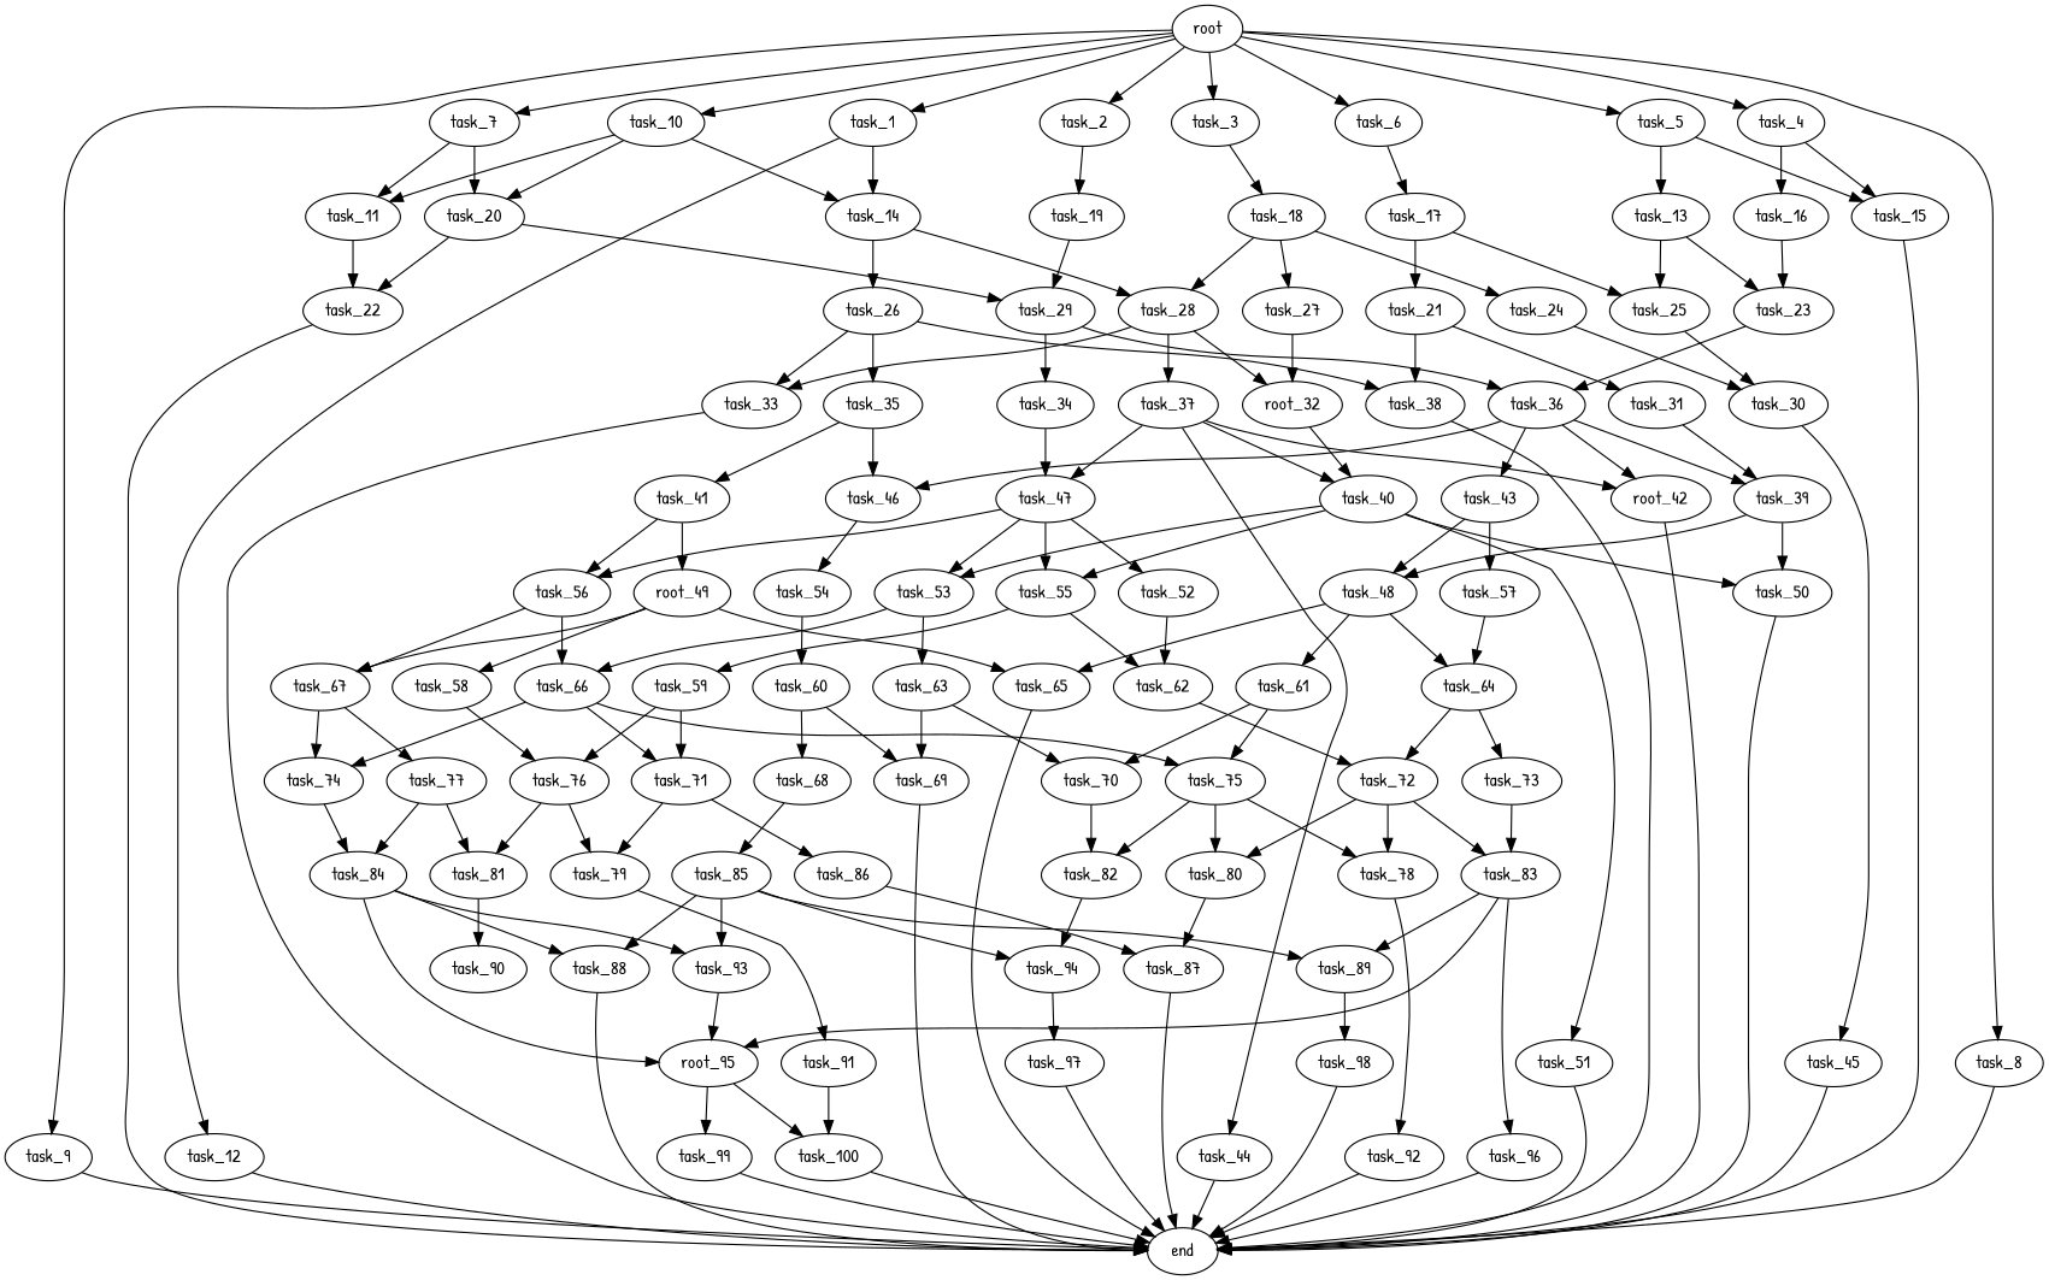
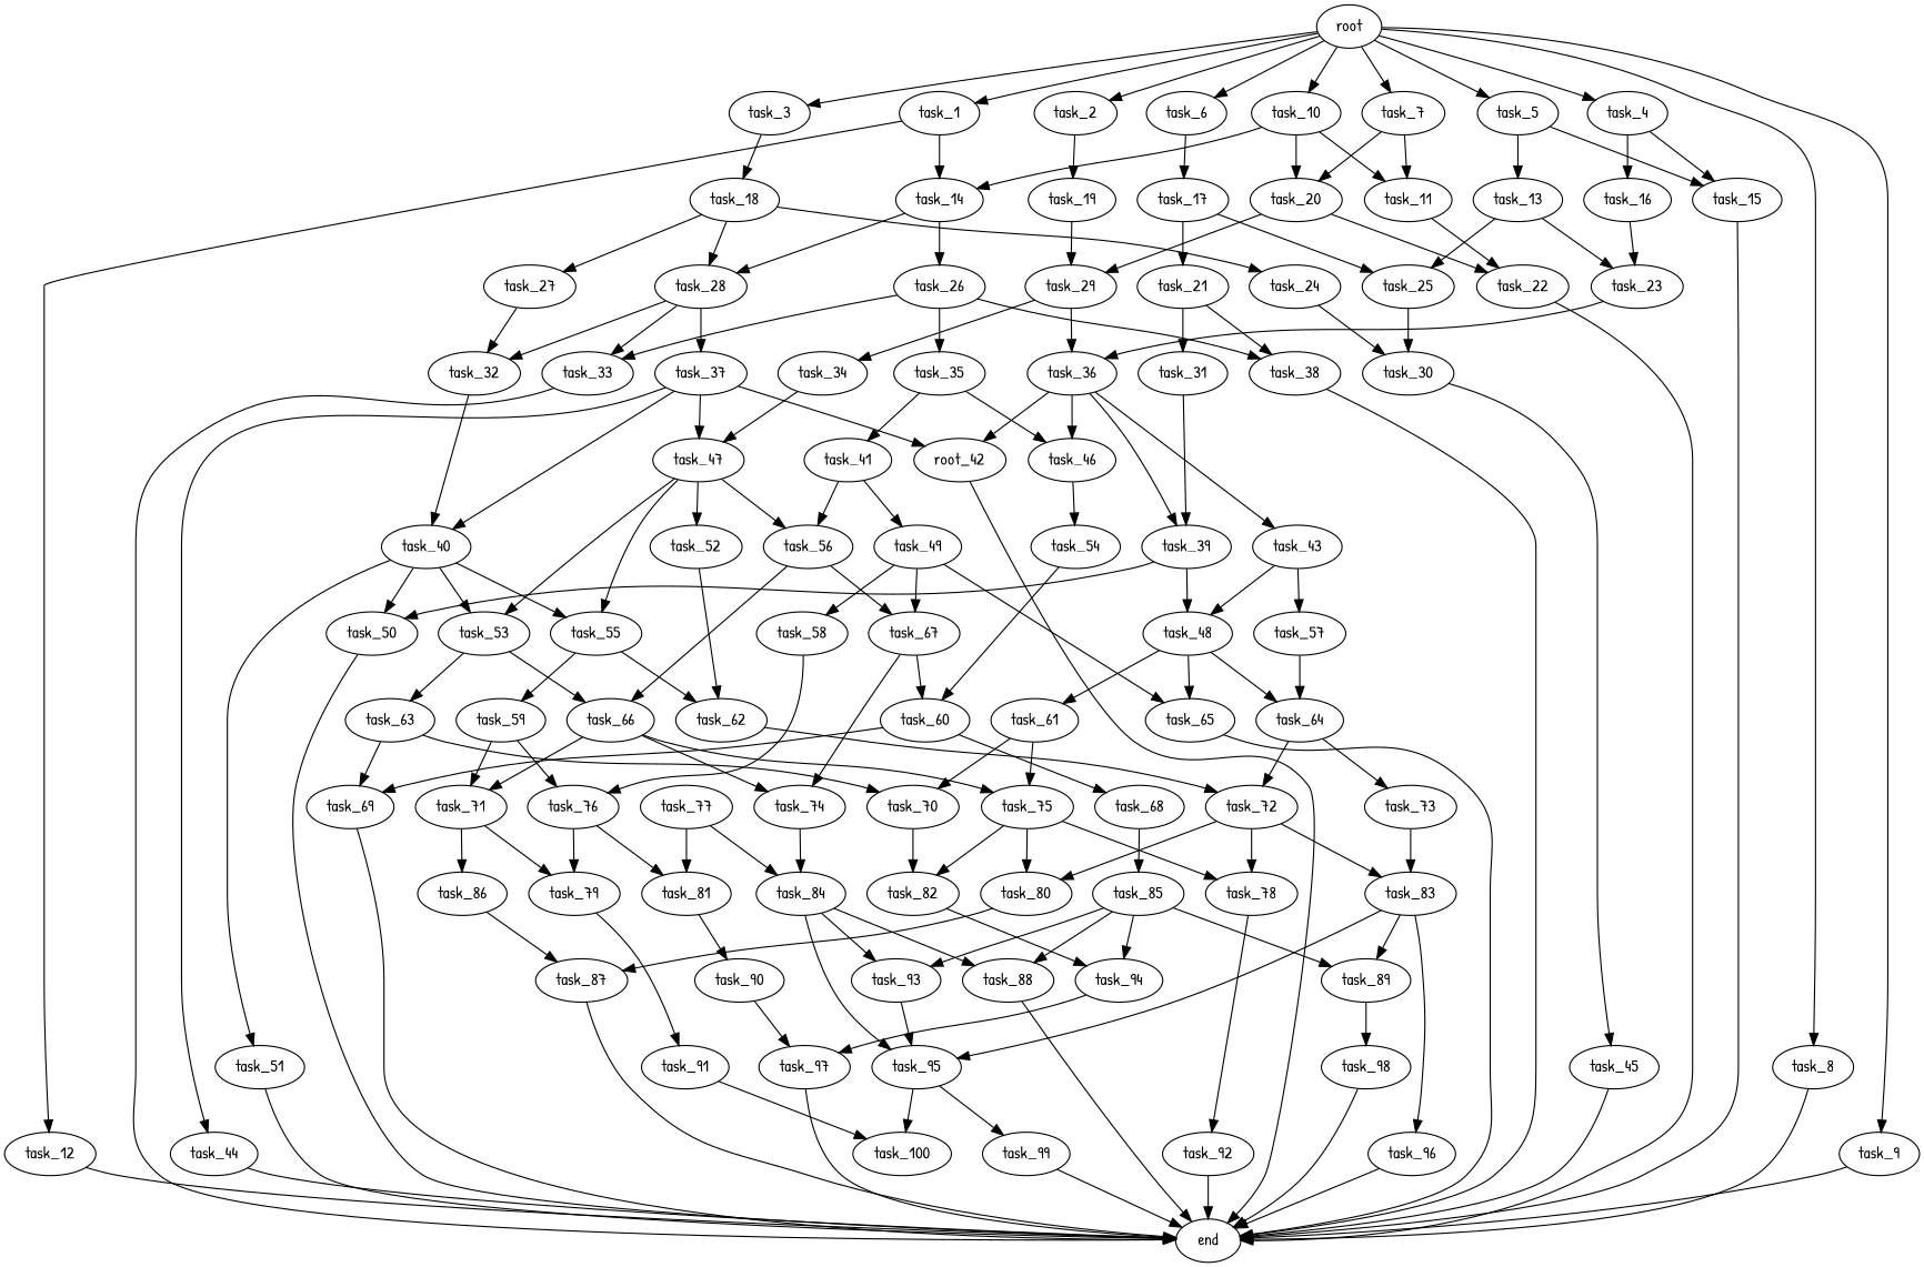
  digraph {
    fontname="Patrick Hand"
    node [fontname="Patrick Hand"]
    edge [fontname="Patrick Hand"]
    task_13
    task_25
    task_23
    task_30
    task_36
    task_10
    task_14
    task_20
    task_11
    task_26
    task_28
    task_22
    task_29
    task_84
    task_93
-   task_95 [label=root_95]
+   task_95
    task_88
    task_99
    task_100
    end
    task_54
    task_60
    task_68
    task_69
    task_50
    task_58
    task_76
    task_79
    task_81
    task_35
    task_38
    task_33
    task_37
-   task_32 [label=root_32]
+   task_32
    root
    task_1
    task_7
    task_9
    task_8
    task_2
    task_5
    task_3
    task_6
    task_4
    task_12
    task_19
    task_15
    task_18
    task_17
    task_16
    task_85
    task_94
    task_89
    task_82
    task_97
    task_41
    task_46
    task_56
-   task_49 [label=root_49]
+   task_49
    task_21
    task_31
    task_91
    task_24
    task_45
    task_44
    n66 [label=root_42]
    task_40
    task_47
    task_55
    task_51
    task_53
    task_52
    task_87
    task_62
    task_72
    task_80
    task_83
    task_78
    task_48
    task_65
    task_61
    task_64
    task_75
    task_70
    task_73
    task_34
    task_67
    task_66
    task_98
    task_43
    task_57
    task_74
    task_77
    task_71
    task_90
    task_39
    task_59
    task_86
    task_27
    task_92
    task_63
    task_96
    task_13 -> task_25
    task_13 -> task_23
    task_25 -> task_30
    task_23 -> task_36
    task_30 -> task_45
    task_36 -> task_46
    task_36 -> n66
    task_36 -> task_43
    task_36 -> task_39
    task_10 -> task_14
    task_10 -> task_20
    task_10 -> task_11
    task_14 -> task_26
    task_14 -> task_28
    task_20 -> task_22
    task_20 -> task_29
    task_11 -> task_22
    task_26 -> task_35
    task_26 -> task_38
    task_26 -> task_33
    task_28 -> task_33
    task_28 -> task_37
    task_28 -> task_32
    task_22 -> end
    task_29 -> task_36
    task_29 -> task_34
    task_84 -> task_93
    task_84 -> task_95
    task_84 -> task_88
    task_93 -> task_95
    task_95 -> task_99
    task_95 -> task_100
    task_88 -> end
    task_99 -> end
-   task_100 -> end
    task_54 -> task_60
    task_60 -> task_68
    task_60 -> task_69
    task_68 -> task_85
    task_69 -> end
    task_50 -> end
    task_58 -> task_76
    task_76 -> task_79
    task_76 -> task_81
    task_79 -> task_91
    task_81 -> task_90
    task_35 -> task_41
    task_35 -> task_46
    task_38 -> end
    task_33 -> end
    task_37 -> task_44
    task_37 -> n66
    task_37 -> task_40
    task_37 -> task_47
    task_32 -> task_40
    root -> task_10
    root -> task_1
    root -> task_7
    root -> task_9
    root -> task_8
    root -> task_2
    root -> task_5
    root -> task_3
    root -> task_6
    root -> task_4
    task_1 -> task_14
    task_1 -> task_12
    task_7 -> task_20
    task_7 -> task_11
    task_9 -> end
    task_8 -> end
    task_2 -> task_19
    task_5 -> task_13
    task_5 -> task_15
    task_3 -> task_18
    task_6 -> task_17
    task_4 -> task_15
    task_4 -> task_16
    task_12 -> end
    task_19 -> task_29
    task_15 -> end
    task_18 -> task_28
    task_18 -> task_24
    task_18 -> task_27
    task_17 -> task_25
    task_17 -> task_21
    task_16 -> task_23
    task_85 -> task_93
    task_85 -> task_88
    task_85 -> task_94
    task_85 -> task_89
    task_94 -> task_97
    task_89 -> task_98
    task_82 -> task_94
    task_97 -> end
    task_41 -> task_56
    task_41 -> task_49
    task_46 -> task_54
    task_56 -> task_67
    task_56 -> task_66
    task_49 -> task_58
    task_49 -> task_65
    task_49 -> task_67
    task_21 -> task_38
    task_21 -> task_31
    task_31 -> task_39
    task_91 -> task_100
    task_24 -> task_30
    task_45 -> end
    task_44 -> end
    n66 -> end
    task_40 -> task_50
    task_40 -> task_55
    task_40 -> task_51
    task_40 -> task_53
    task_47 -> task_56
    task_47 -> task_55
    task_47 -> task_53
    task_47 -> task_52
    task_55 -> task_62
    task_55 -> task_59
    task_51 -> end
    task_53 -> task_66
    task_53 -> task_63
    task_52 -> task_62
    task_87 -> end
    task_62 -> task_72
    task_72 -> task_80
    task_72 -> task_83
    task_72 -> task_78
    task_80 -> task_87
    task_83 -> task_95
    task_83 -> task_89
    task_83 -> task_96
    task_78 -> task_92
    task_48 -> task_65
    task_48 -> task_61
    task_48 -> task_64
    task_65 -> end
    task_61 -> task_75
    task_61 -> task_70
    task_64 -> task_72
    task_64 -> task_73
    task_75 -> task_82
    task_75 -> task_80
    task_75 -> task_78
    task_70 -> task_82
    task_73 -> task_83
    task_34 -> task_47
    task_67 -> task_74
-   task_67 -> task_77
+   task_67 -> task_60
    task_66 -> task_75
    task_66 -> task_74
    task_66 -> task_71
    task_98 -> end
    task_43 -> task_48
    task_43 -> task_57
    task_57 -> task_64
    task_74 -> task_84
    task_77 -> task_84
    task_77 -> task_81
    task_71 -> task_79
    task_71 -> task_86
+   task_90 -> task_97
    task_39 -> task_50
    task_39 -> task_48
    task_59 -> task_76
    task_59 -> task_71
    task_86 -> task_87
    task_27 -> task_32
    task_92 -> end
    task_63 -> task_69
    task_63 -> task_70
    task_96 -> end
  }
